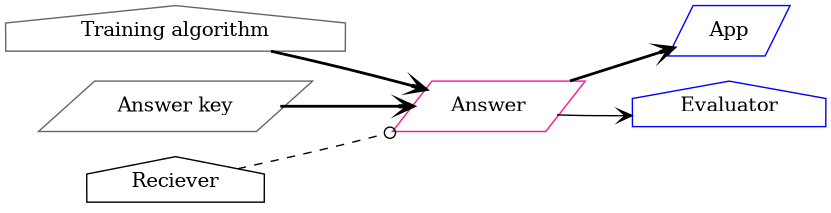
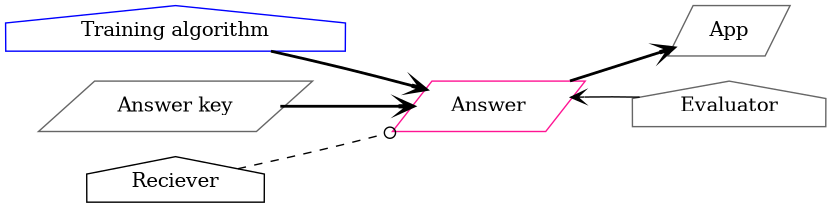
  digraph {
    rankdir=LR
    node [color=blue shape=parallelogram]
    edge [arrowhead=vee style=bold]
    n1 [color=deeppink label=Answer]
-   "Training algorithm" [color=gray40 shape=house]
-   App
+   "Training algorithm" [shape=house]
+   App [color=gray40]
    "Answer key" [color=gray40]
    Reciever [color=black shape=house]
-   Evaluator [shape=house]
+   Evaluator [color=gray40 shape=house]
    n1 -> App
    "Training algorithm" -> n1
    "Answer key" -> n1
    Reciever -> n1 [arrowhead=odot style=dashed]
-   n1 -> Evaluator [style=solid]
+   Evaluator -> n1 [style=solid]
  }
